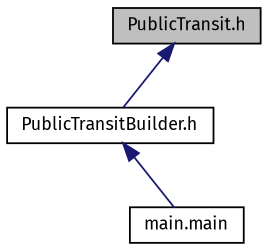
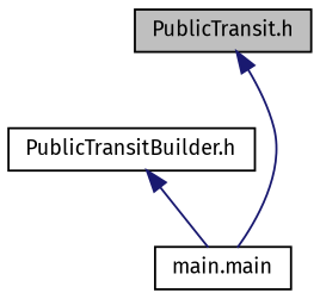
  digraph {
    fontname="Fira Sans"
    node [color=black fillcolor=white fontname="Fira Sans" fontsize=10 shape=record style=filled]
    edge [color=midnightblue dir=back fontname="Fira Sans" fontsize=10 labelfontname=Helvetica labelfontsize=10 style=solid]
    n1 [fillcolor=grey75 fontcolor=black height=0.2 label="PublicTransit.h" width=0.4]
    n2 [height=0.2 label="PublicTransitBuilder.h" width=0.4]
    n3 [height=0.2 label="main.main" width=0.4]
-   n1 -> n2
+   n1 -> n3
    n2 -> n3
  }
